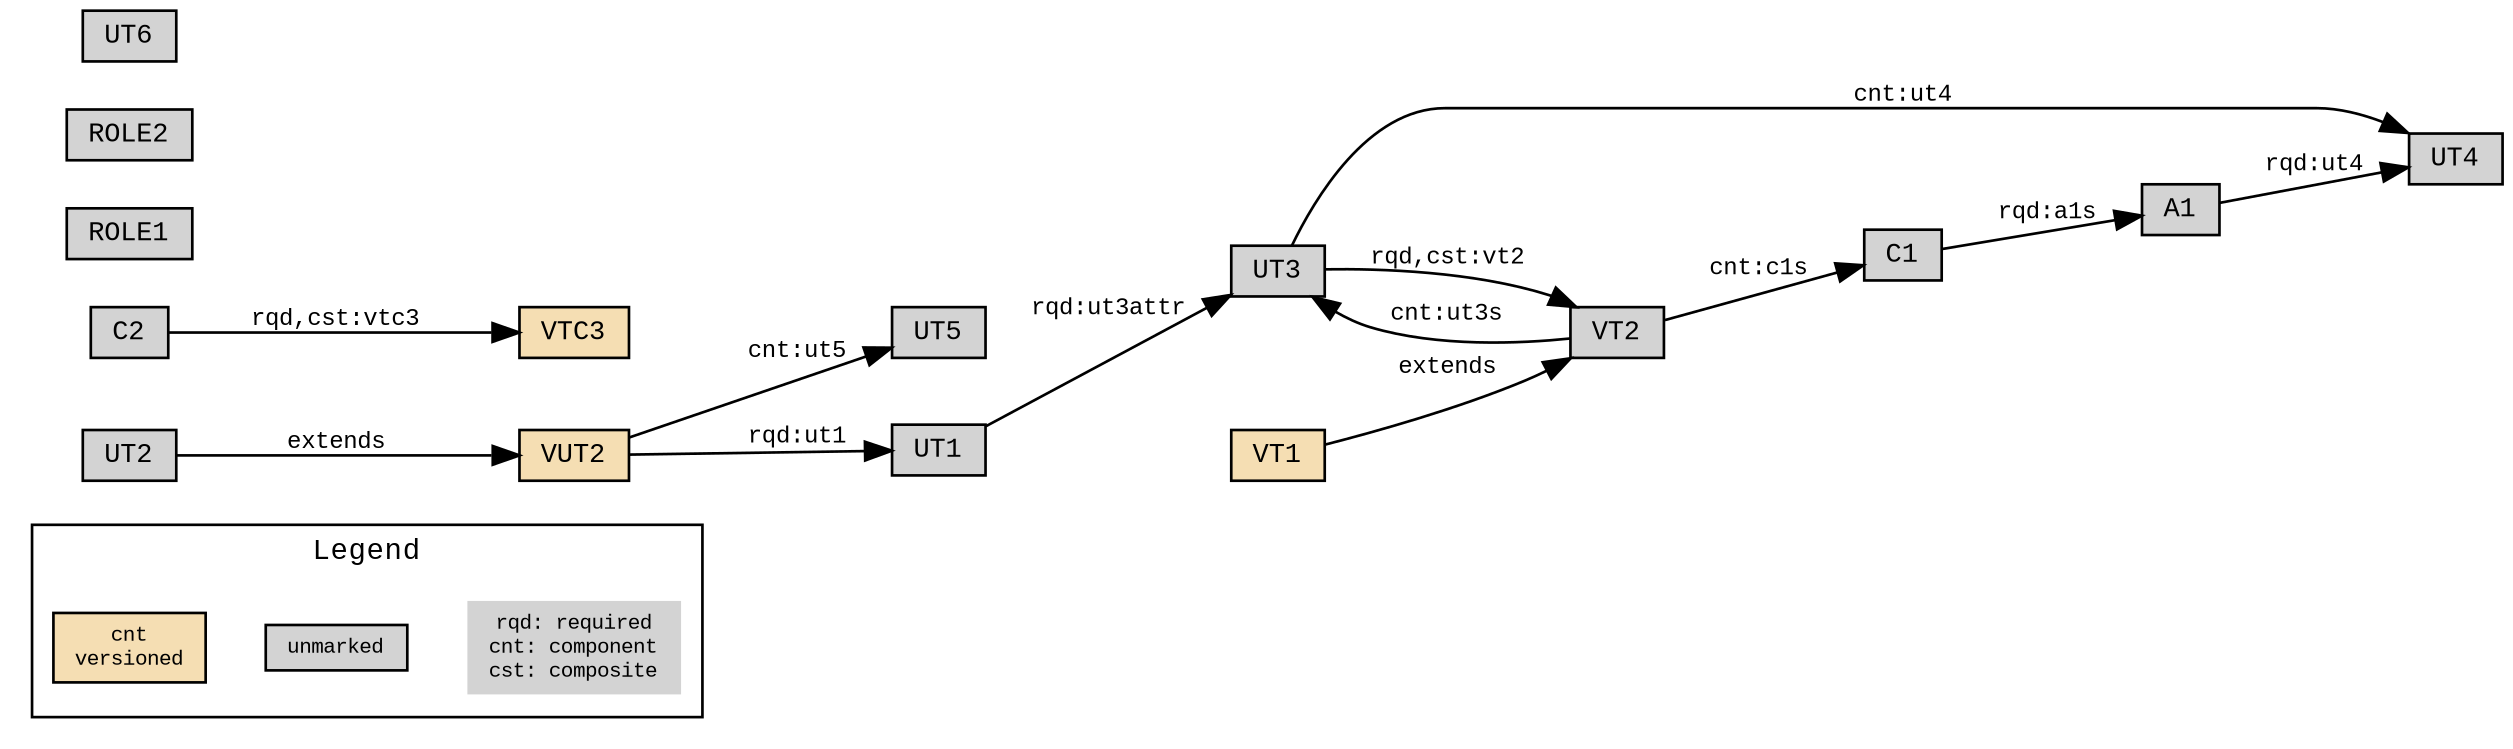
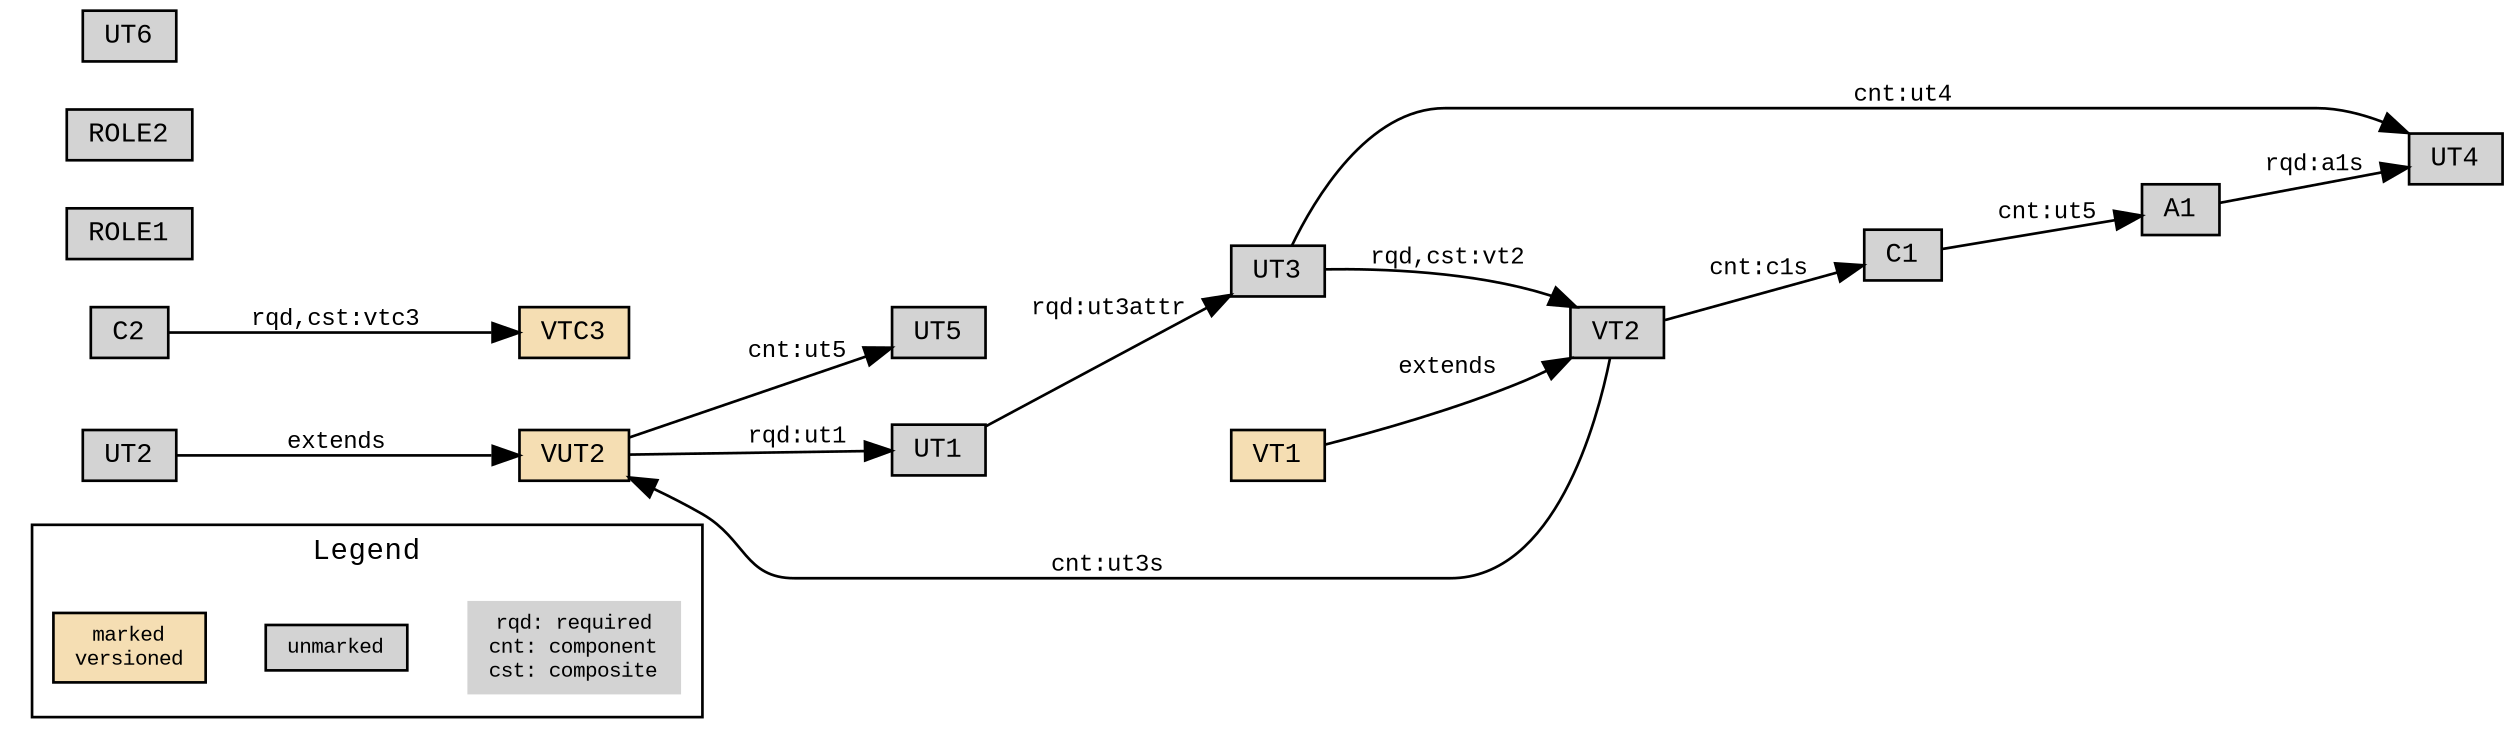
  digraph {
    fontname="Liberation Mono"
    rankdir=LR
    ranksep=0.05
    node [fontname="Liberation Mono" fontsize=10 shape=box style=filled]
    edge [fontname="Liberation Mono" style=solid fontsize=9 minlen=2]
-   n1 [fillcolor=Wheat fontsize=8 height=0.2 label="cnt\nversioned" width=0.2]
+   n1 [fillcolor=Wheat fontsize=8 height=0.2 label="marked\nversioned" width=0.2]
    n2 [fontsize=8 height=0.2 label=unmarked width=0.2]
    n3 [fontsize=8 height=0.2 label="rqd: required\ncnt: component\ncst: composite" shape=plaintext width=0.2]
    VUT2 [fillcolor=Wheat height=0.2 width=0.2]
    UT5 [height=0.2 width=0.2]
    UT1 [height=0.2 width=0.2]
    UT3 [height=0.2 width=0.2]
    VT2 [height=0.2 width=0.2]
    UT4 [height=0.2 width=0.2]
    UT2 [height=0.2 width=0.2]
    VTC3 [fillcolor=Wheat height=0.2 width=0.2]
    C1 [height=0.2 width=0.2]
    A1 [height=0.2 width=0.2]
    ROLE1 [height=0.2 width=0.2]
    ROLE2 [height=0.2 width=0.2]
    UT6 [height=0.2 width=0.2]
    C2 [height=0.2 width=0.2]
    VT1 [fillcolor=Wheat height=0.2 width=0.2]
    subgraph cluster_1 {
      fontsize=11
      label=Legend
      n1
      n2
      n3
    }
    n1 -> n2 [style=invis fontsize="" minlen=""]
    n2 -> n3 [style=invis fontsize="" minlen=""]
    VUT2 -> UT5 [label="cnt:ut5"]
    VUT2 -> UT1 [label="rqd:ut1"]
    UT1 -> UT3 [label="rqd:ut3attr"]
    UT3 -> VT2 [label="rqd,cst:vt2"]
    UT3 -> UT4 [label="cnt:ut4"]
-   VT2 -> UT3 [label="cnt:ut3s"]
+   VT2 -> VUT2 [label="cnt:ut3s"]
    VT2 -> C1 [label="cnt:c1s"]
    UT2 -> VUT2 [label=extends]
-   C1 -> A1 [label="rqd:a1s"]
-   A1 -> UT4 [label="rqd:ut4"]
+   C1 -> A1 [label="cnt:ut5"]
+   A1 -> UT4 [label="rqd:a1s"]
    C2 -> VTC3 [label="rqd,cst:vtc3"]
    VT1 -> VT2 [label=extends]
  }
